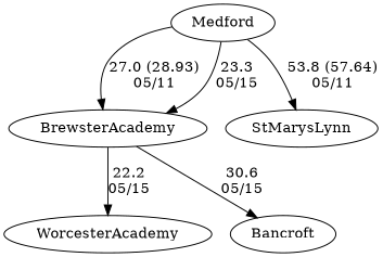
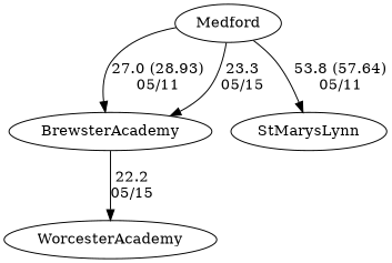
  digraph {
    edge [random=random]
    BrewsterAcademy
    WorcesterAcademy
-   Bancroft
    Medford
    StMarysLynn
    BrewsterAcademy -> WorcesterAcademy [label="22.2\n05/15" weight=78]
-   BrewsterAcademy -> Bancroft [label="30.6\n05/15" weight=70]
    Medford -> BrewsterAcademy [label="27.0 (28.93)\n05/11" weight=73]
    Medford -> BrewsterAcademy [label="23.3\n05/15" weight=77]
    Medford -> StMarysLynn [label="53.8 (57.64)\n05/11" weight=47]
  }
